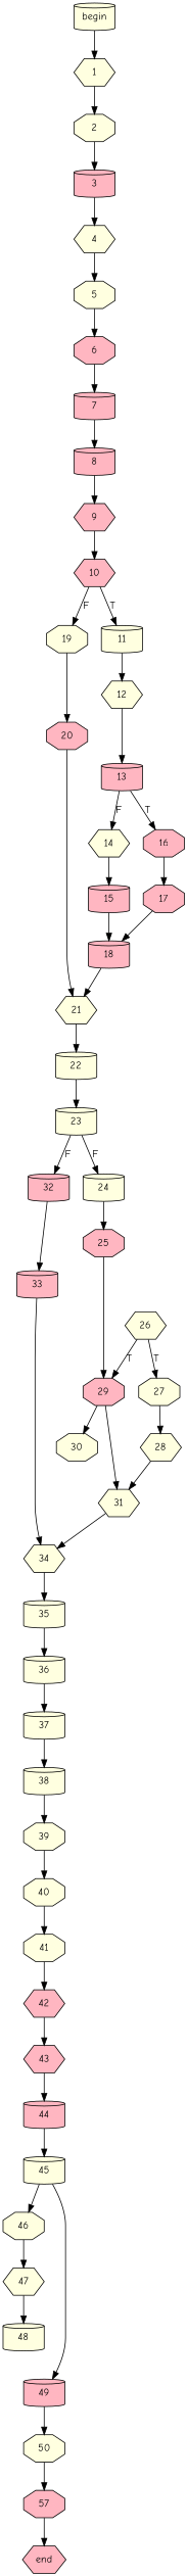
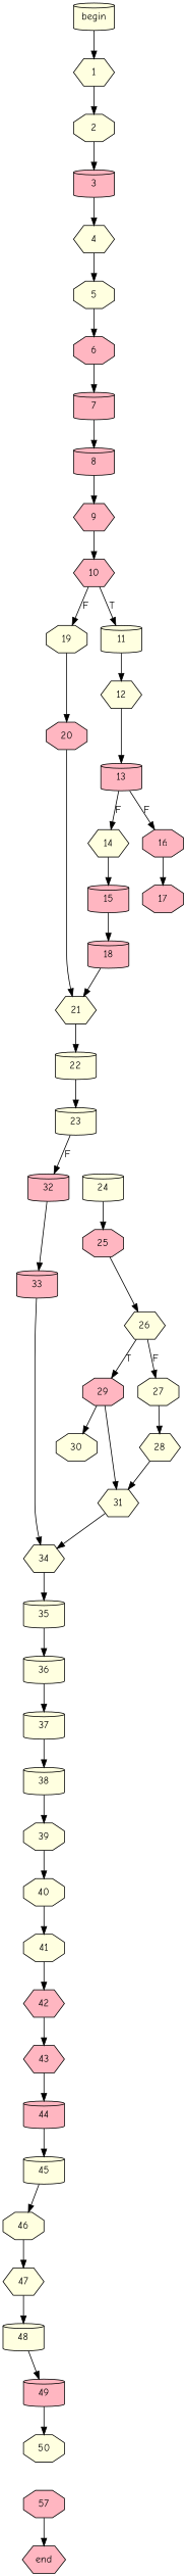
  digraph {
    fontname="Comic Neue"
    node [fillcolor=lightyellow fontname="Comic Neue" shape=cylinder style=filled]
    edge [fontname="Comic Neue"]
    1 [shape=hexagon]
    begin
    2 [shape=octagon]
    end [fillcolor=lightpink shape=hexagon]
    3 [fillcolor=lightpink]
    4 [shape=hexagon]
    5 [shape=octagon]
    6 [fillcolor=lightpink shape=octagon]
    7 [fillcolor=lightpink]
    8 [fillcolor=lightpink]
    9 [fillcolor=lightpink shape=hexagon]
    10 [fillcolor=lightpink shape=hexagon]
    19 [shape=octagon]
    11
    20 [fillcolor=lightpink shape=octagon]
    12 [shape=hexagon]
    21 [shape=hexagon]
    13 [fillcolor=lightpink]
    16 [fillcolor=lightpink shape=octagon]
    14 [shape=hexagon]
    17 [fillcolor=lightpink shape=octagon]
    15 [fillcolor=lightpink]
    18 [fillcolor=lightpink]
    22
    23
    32 [fillcolor=lightpink]
    24
    33 [fillcolor=lightpink]
    25 [fillcolor=lightpink shape=octagon]
    34 [shape=hexagon]
    26 [shape=hexagon]
    29 [fillcolor=lightpink shape=octagon]
    27 [shape=octagon]
    30 [shape=octagon]
    31 [shape=hexagon]
    28 [shape=hexagon]
    35
    36
    37
    38
    39 [shape=octagon]
    40 [shape=octagon]
    41 [shape=octagon]
    42 [fillcolor=lightpink shape=hexagon]
    43 [fillcolor=lightpink shape=hexagon]
    44 [fillcolor=lightpink]
    45
    46 [shape=octagon]
    47 [shape=hexagon]
    48
    49 [fillcolor=lightpink]
    50 [shape=octagon]
    n53 [fillcolor=lightpink label=57 shape=octagon]
    1 -> 2
    begin -> 1
    2 -> 3
    3 -> 4
    4 -> 5
    5 -> 6
    6 -> 7
    7 -> 8
    8 -> 9
    9 -> 10
    10 -> 19 [label=F]
    10 -> 11 [label=T]
    19 -> 20
    11 -> 12
    20 -> 21
    12 -> 13
    21 -> 22
-   13 -> 16 [label=T]
+   13 -> 16 [label=F]
    13 -> 14 [label=F]
    16 -> 17
    14 -> 15
-   17 -> 18
    15 -> 18
    18 -> 21
    22 -> 23
    23 -> 32 [label=F]
-   23 -> 24 [label=F]
    32 -> 33
    24 -> 25
    33 -> 34
-   25 -> 29
+   25 -> 26
    34 -> 35
    26 -> 29 [label=T]
-   26 -> 27 [label=T]
+   26 -> 27 [label=F]
    29 -> 30
    29 -> 31
    27 -> 28
    31 -> 34
    28 -> 31
    35 -> 36
    36 -> 37
    37 -> 38
    38 -> 39
    39 -> 40
    40 -> 41
    41 -> 42
    42 -> 43
    43 -> 44
    44 -> 45
    45 -> 46
    46 -> 47
    47 -> 48
-   45 -> 49
+   48 -> 49
    49 -> 50
-   50 -> n53
    n53 -> end
  }
